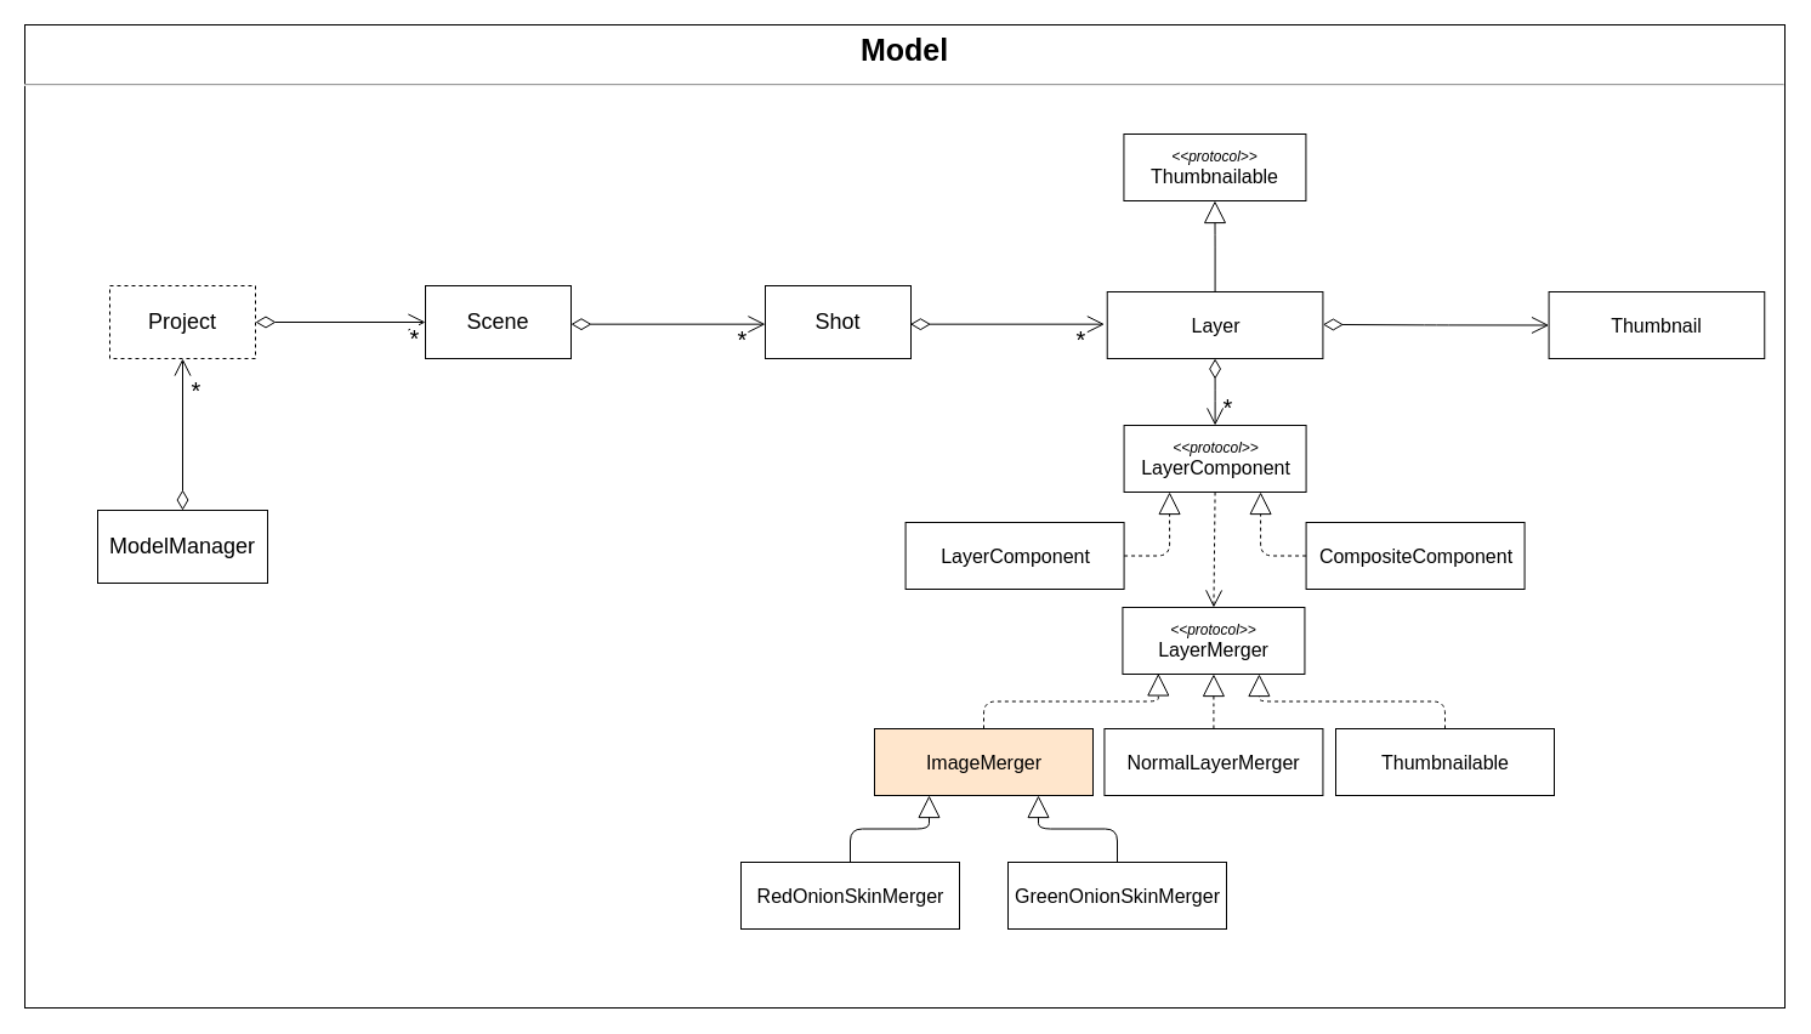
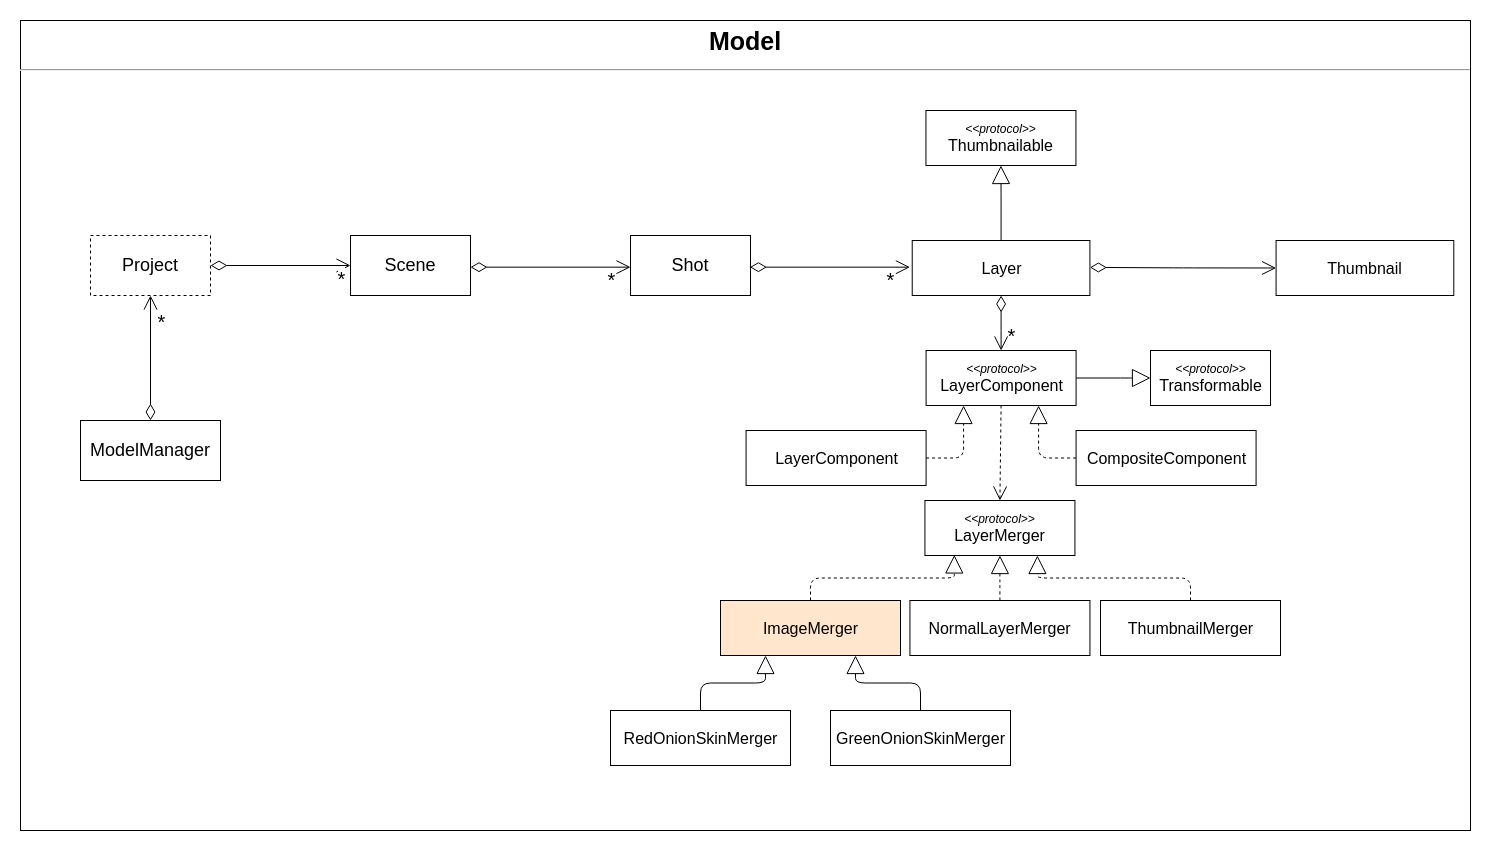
  <mxCell id="0" />
  <mxCell id="1" parent="0" />
  <mxCell id="2" value="&lt;p style=&quot;margin: 6px 0px 0px ; text-align: center ; font-size: 25px&quot;&gt;&lt;b&gt;&lt;font style=&quot;font-size: 25px&quot;&gt;Model&lt;/font&gt;&lt;/b&gt;&lt;/p&gt;&lt;hr style=&quot;font-size: 25px&quot;&gt;&lt;p style=&quot;margin: 0px 0px 0px 8px ; font-size: 25px&quot;&gt;&lt;br&gt;&lt;/p&gt;" style="align=left;overflow=fill;html=1;dropTarget=0;container=0;" parent="1" vertex="1"><mxGeometry x="20" y="20" width="1450" height="810" as="geometry" /></mxCell>
  <mxCell id="3" value="&lt;font style=&quot;font-size: 16px&quot;&gt;LayerComponent&lt;/font&gt;" style="html=1;" parent="1" vertex="1"><mxGeometry x="745.58" y="430" width="180" height="55" as="geometry" /></mxCell>
  <mxCell id="4" value="&lt;span style=&quot;font-size: 16px&quot;&gt;Layer&lt;/span&gt;" style="html=1;" parent="1" vertex="1"><mxGeometry x="911.734" y="240" width="177.692" height="55" as="geometry" /></mxCell>
  <mxCell id="5" value="&lt;font style=&quot;font-size: 16px&quot;&gt;CompositeComponent&lt;/font&gt;" style="html=1;" parent="1" vertex="1"><mxGeometry x="1075.58" y="430" width="180" height="55" as="geometry" /></mxCell>
  <mxCell id="6" value="" style="endArrow=open;html=1;endSize=12;startArrow=diamondThin;startSize=14;startFill=0;edgeStyle=orthogonalEdgeStyle;align=left;verticalAlign=bottom;exitX=0.5;exitY=1;exitDx=0;exitDy=0;" parent="1" source="4" target="10" edge="1"><mxGeometry x="471.484" y="-801" as="geometry"><mxPoint x="1101.484" y="336.5" as="sourcePoint" /><mxPoint x="1054.995" y="493.5" as="targetPoint" /><Array as="points"><mxPoint x="1001" y="320" /><mxPoint x="1001" y="320" /></Array><mxPoint as="offset" /></mxGeometry></mxCell>
  <mxCell id="7" value="*" style="edgeLabel;html=1;align=center;verticalAlign=middle;resizable=0;points=[];fontSize=15;" parent="6" vertex="1" connectable="0"><mxGeometry x="0.65" y="1" relative="1" as="geometry"><mxPoint x="13.67" y="25.8" as="offset" /></mxGeometry></mxCell>
  <mxCell id="8" value="&lt;font style=&quot;font-size: 20px&quot;&gt;*&lt;/font&gt;" style="edgeLabel;html=1;align=center;verticalAlign=middle;resizable=0;points=[];" parent="6" vertex="1" connectable="0"><mxGeometry relative="1" as="geometry"><mxPoint x="9.42" y="12" as="offset" /></mxGeometry></mxCell>
+ <mxCell id="9" value="&lt;font&gt;&lt;font style=&quot;font-size: 12px&quot;&gt;&lt;i&gt;&amp;lt;&amp;lt;protocol&amp;gt;&amp;gt;&lt;/i&gt;&lt;/font&gt;&lt;br&gt;&lt;span style=&quot;font-size: 16px&quot;&gt;Transformable&lt;/span&gt;&lt;br&gt;&lt;/font&gt;" style="html=1;" parent="1" vertex="1"><mxGeometry x="1150" y="350" width="120" height="55" as="geometry" /></mxCell>
  <mxCell id="10" value="&lt;font&gt;&lt;font style=&quot;font-size: 12px&quot;&gt;&lt;i&gt;&amp;lt;&amp;lt;protocol&amp;gt;&amp;gt;&lt;/i&gt;&lt;/font&gt;&lt;br&gt;&lt;span style=&quot;font-size: 16px&quot;&gt;LayerComponent&lt;/span&gt;&lt;br&gt;&lt;/font&gt;" style="html=1;" parent="1" vertex="1"><mxGeometry x="925.58" y="350" width="150" height="55" as="geometry" /></mxCell>
  <mxCell id="11" value="" style="endArrow=block;endSize=16;endFill=0;html=1;fontSize=15;exitX=0;exitY=0.5;exitDx=0;exitDy=0;entryX=0.75;entryY=1;entryDx=0;entryDy=0;edgeStyle=orthogonalEdgeStyle;dashed=1;" parent="1" source="5" target="10" edge="1"><mxGeometry width="160" relative="1" as="geometry"><mxPoint x="1064.09" y="510" as="sourcePoint" /><mxPoint x="839.999" y="755" as="targetPoint" /><Array as="points"><mxPoint x="1038" y="458" /></Array></mxGeometry></mxCell>
  <mxCell id="12" value="" style="endArrow=block;endSize=16;endFill=0;html=1;fontSize=15;exitX=1;exitY=0.5;exitDx=0;exitDy=0;entryX=0.25;entryY=1;entryDx=0;entryDy=0;edgeStyle=orthogonalEdgeStyle;dashed=1;" parent="1" source="3" target="10" edge="1"><mxGeometry width="160" relative="1" as="geometry"><mxPoint x="1020" y="467" as="sourcePoint" /><mxPoint x="958.65" y="430" as="targetPoint" /></mxGeometry></mxCell>
+ <mxCell id="13" value="" style="endArrow=block;endSize=16;endFill=0;html=1;fontSize=15;exitX=1;exitY=0.5;exitDx=0;exitDy=0;entryX=0;entryY=0.5;entryDx=0;entryDy=0;edgeStyle=orthogonalEdgeStyle;" parent="1" source="10" target="9" edge="1"><mxGeometry width="160" relative="1" as="geometry"><mxPoint x="1275" y="455" as="sourcePoint" /><mxPoint x="1050.909" y="700" as="targetPoint" /><Array as="points"><mxPoint x="1130" y="378" /><mxPoint x="1130" y="378" /></Array></mxGeometry></mxCell>
  <mxCell id="14" value="&lt;font&gt;&lt;font style=&quot;font-size: 12px&quot;&gt;&lt;i&gt;&amp;lt;&amp;lt;protocol&amp;gt;&amp;gt;&lt;/i&gt;&lt;/font&gt;&lt;br&gt;&lt;span style=&quot;font-size: 16px&quot;&gt;LayerMerger&lt;/span&gt;&lt;br&gt;&lt;/font&gt;" style="html=1;" parent="1" vertex="1"><mxGeometry x="924.43" y="500" width="150" height="55" as="geometry" /></mxCell>
  <mxCell id="15" value="" style="endArrow=open;endSize=12;dashed=1;html=1;exitX=0.5;exitY=1;exitDx=0;exitDy=0;entryX=0.5;entryY=0;entryDx=0;entryDy=0;" parent="1" source="10" target="14" edge="1"><mxGeometry width="160" relative="1" as="geometry"><mxPoint x="910" y="480" as="sourcePoint" /><mxPoint x="1070" y="480" as="targetPoint" /></mxGeometry></mxCell>
  <mxCell id="16" value="&lt;font style=&quot;font-size: 16px&quot;&gt;NormalLayerMerger&lt;/font&gt;" style="html=1;" parent="1" vertex="1"><mxGeometry x="909.43" y="600" width="180" height="55" as="geometry" /></mxCell>
  <mxCell id="17" value="" style="endArrow=block;endSize=16;endFill=0;html=1;fontSize=15;exitX=0.5;exitY=0;exitDx=0;exitDy=0;entryX=0.5;entryY=1;entryDx=0;entryDy=0;edgeStyle=orthogonalEdgeStyle;dashed=1;" parent="1" source="16" target="14" edge="1"><mxGeometry width="160" relative="1" as="geometry"><mxPoint x="1085.58" y="467.5" as="sourcePoint" /><mxPoint x="1048.08" y="415" as="targetPoint" /><Array as="points"><mxPoint x="999" y="600" /><mxPoint x="999" y="585" /><mxPoint x="999" y="585" /></Array></mxGeometry></mxCell>
  <mxCell id="18" value="&lt;span style=&quot;font-size: 18px&quot;&gt;Project&lt;/span&gt;" style="rounded=0;whiteSpace=wrap;html=1;dashed=1;" parent="1" vertex="1"><mxGeometry x="90" y="235" width="120" height="60" as="geometry" /></mxCell>
  <mxCell id="19" value="&lt;span style=&quot;font-size: 18px&quot;&gt;Scene&lt;/span&gt;" style="rounded=0;whiteSpace=wrap;html=1;" parent="1" vertex="1"><mxGeometry x="350" y="235" width="120" height="60" as="geometry" /></mxCell>
  <mxCell id="20" value="&lt;span style=&quot;font-size: 18px&quot;&gt;Shot&lt;/span&gt;" style="rounded=0;whiteSpace=wrap;html=1;" parent="1" vertex="1"><mxGeometry y="235" width="120" height="60" as="geometry" x="630" /></mxCell>
  <mxCell id="21" value="" style="endArrow=open;html=1;endSize=12;startArrow=diamondThin;startSize=14;startFill=0;edgeStyle=orthogonalEdgeStyle;align=left;verticalAlign=bottom;exitX=1;exitY=0.5;exitDx=0;exitDy=0;entryX=0;entryY=0.5;entryDx=0;entryDy=0;" parent="1" source="18" target="19" edge="1"><mxGeometry x="-159.096" y="-681" as="geometry"><mxPoint x="370" y="415" as="sourcePoint" /><mxPoint x="370.59" y="600" as="targetPoint" /><Array as="points" /><mxPoint as="offset" /></mxGeometry></mxCell>
  <mxCell id="22" value="&lt;font style=&quot;font-size: 20px&quot;&gt;*&lt;/font&gt;" style="edgeLabel;html=1;align=center;verticalAlign=middle;resizable=0;points=[];" parent="21" vertex="1" connectable="0"><mxGeometry relative="1" as="geometry"><mxPoint x="60" y="12" as="offset" /></mxGeometry></mxCell>
  <mxCell id="23" value="" style="endArrow=open;html=1;endSize=12;startArrow=diamondThin;startSize=14;startFill=0;edgeStyle=orthogonalEdgeStyle;align=left;verticalAlign=bottom;exitX=1;exitY=0.5;exitDx=0;exitDy=0;entryX=0;entryY=0.5;entryDx=0;entryDy=0;" parent="1" edge="1"><mxGeometry x="90.904" y="-684.33" as="geometry"><mxPoint x="470" y="266.67" as="sourcePoint" /><mxPoint y="266.67" as="targetPoint" x="630" /><Array as="points" /><mxPoint as="offset" /></mxGeometry></mxCell>
  <mxCell id="24" value="&lt;font style=&quot;font-size: 20px&quot;&gt;*&lt;/font&gt;" style="edgeLabel;html=1;align=center;verticalAlign=middle;resizable=0;points=[];" parent="23" vertex="1" connectable="0"><mxGeometry relative="1" as="geometry"><mxPoint x="60" y="12" as="offset" /></mxGeometry></mxCell>
  <mxCell id="25" value="" style="endArrow=open;html=1;endSize=12;startArrow=diamondThin;startSize=14;startFill=0;edgeStyle=orthogonalEdgeStyle;align=left;verticalAlign=bottom;exitX=1;exitY=0.5;exitDx=0;exitDy=0;entryX=0;entryY=0.5;entryDx=0;entryDy=0;" parent="1" edge="1"><mxGeometry x="370.334" y="-684.33" as="geometry"><mxPoint x="749.43" y="266.67" as="sourcePoint" /><mxPoint x="909.43" y="266.67" as="targetPoint" /><Array as="points" /><mxPoint as="offset" /></mxGeometry></mxCell>
  <mxCell id="26" value="&lt;font style=&quot;font-size: 20px&quot;&gt;*&lt;/font&gt;" style="edgeLabel;html=1;align=center;verticalAlign=middle;resizable=0;points=[];" parent="25" vertex="1" connectable="0"><mxGeometry relative="1" as="geometry"><mxPoint x="60" y="12" as="offset" /></mxGeometry></mxCell>
  <mxCell id="27" value="&lt;span style=&quot;font-size: 18px&quot;&gt;ModelManager&lt;/span&gt;" style="rounded=0;whiteSpace=wrap;html=1;" parent="1" vertex="1"><mxGeometry x="80" y="420" width="140" height="60" as="geometry" /></mxCell>
  <mxCell id="28" value="" style="endArrow=open;html=1;endSize=12;startArrow=diamondThin;startSize=14;startFill=0;edgeStyle=orthogonalEdgeStyle;align=left;verticalAlign=bottom;exitX=0.5;exitY=0;exitDx=0;exitDy=0;entryX=0.5;entryY=1;entryDx=0;entryDy=0;" parent="1" source="27" target="18" edge="1"><mxGeometry x="-209.096" y="-561" as="geometry"><mxPoint x="170" y="390" as="sourcePoint" /><mxPoint x="330" y="390" as="targetPoint" /><Array as="points" /><mxPoint as="offset" /></mxGeometry></mxCell>
  <mxCell id="29" value="&lt;font style=&quot;font-size: 20px&quot;&gt;*&lt;/font&gt;" style="edgeLabel;html=1;align=center;verticalAlign=middle;resizable=0;points=[];" parent="28" vertex="1" connectable="0"><mxGeometry relative="1" as="geometry"><mxPoint x="10" y="-36.67" as="offset" /></mxGeometry></mxCell>
  <mxCell id="30" value="&lt;font style=&quot;font-size: 16px&quot;&gt;ImageMerger&lt;/font&gt;" style="html=1;fillColor=#ffe6cc;" parent="1" vertex="1"><mxGeometry x="720" y="600" width="180" height="55" as="geometry" /></mxCell>
  <mxCell id="31" value="" style="endArrow=block;endSize=16;endFill=0;html=1;fontSize=15;entryX=0.196;entryY=0.99;entryDx=0;entryDy=0;edgeStyle=orthogonalEdgeStyle;dashed=1;entryPerimeter=0;exitX=0.5;exitY=0;exitDx=0;exitDy=0;" parent="1" source="30" target="14" edge="1"><mxGeometry width="160" relative="1" as="geometry"><mxPoint x="816.83" y="582.5" as="sourcePoint" /><mxPoint x="854.33" y="530" as="targetPoint" /></mxGeometry></mxCell>
- <mxCell id="32" value="&lt;font style=&quot;font-size: 16px&quot;&gt;Thumbnailable&lt;/font&gt;" style="html=1;" parent="1" vertex="1"><mxGeometry x="1100" y="600" width="180" height="55" as="geometry" /></mxCell>
+ <mxCell id="32" value="&lt;font style=&quot;font-size: 16px&quot;&gt;ThumbnailMerger&lt;/font&gt;" style="html=1;" parent="1" vertex="1"><mxGeometry x="1100" y="600" width="180" height="55" as="geometry" /></mxCell>
  <mxCell id="33" value="" style="endArrow=block;endSize=16;endFill=0;html=1;fontSize=15;entryX=0.75;entryY=1;entryDx=0;entryDy=0;edgeStyle=orthogonalEdgeStyle;dashed=1;exitX=0.5;exitY=0;exitDx=0;exitDy=0;" parent="1" source="32" target="14" edge="1"><mxGeometry width="160" relative="1" as="geometry"><mxPoint x="1111.75" y="565.55" as="sourcePoint" /><mxPoint x="1255.58" y="520" as="targetPoint" /></mxGeometry></mxCell>
  <mxCell id="34" value="&lt;font style=&quot;font-size: 16px&quot;&gt;RedOnionSkinMerger&lt;/font&gt;" style="html=1;" parent="1" vertex="1"><mxGeometry x="610" y="710" width="180" height="55" as="geometry" /></mxCell>
  <mxCell id="35" value="&lt;font style=&quot;font-size: 16px&quot;&gt;GreenOnionSkinMerger&lt;/font&gt;" style="html=1;" parent="1" vertex="1"><mxGeometry x="830" y="710" width="180" height="55" as="geometry" /></mxCell>
  <mxCell id="36" value="" style="endArrow=block;endSize=16;endFill=0;html=1;fontSize=15;entryX=0.25;entryY=1;entryDx=0;entryDy=0;edgeStyle=orthogonalEdgeStyle;exitX=0.5;exitY=0;exitDx=0;exitDy=0;" parent="1" source="34" target="30" edge="1"><mxGeometry width="160" relative="1" as="geometry"><mxPoint x="520" y="615.55" as="sourcePoint" /><mxPoint x="663.83" y="570" as="targetPoint" /></mxGeometry></mxCell>
  <mxCell id="37" value="" style="endArrow=block;endSize=16;endFill=0;html=1;fontSize=15;entryX=0.75;entryY=1;entryDx=0;entryDy=0;edgeStyle=orthogonalEdgeStyle;exitX=0.5;exitY=0;exitDx=0;exitDy=0;" parent="1" source="35" target="30" edge="1"><mxGeometry width="160" relative="1" as="geometry"><mxPoint x="845" y="685" as="sourcePoint" /><mxPoint x="900" y="650" as="targetPoint" /></mxGeometry></mxCell>
  <mxCell id="38" value="&lt;span style=&quot;font-size: 16px&quot;&gt;Thumbnail&lt;/span&gt;" style="html=1;" parent="1" vertex="1"><mxGeometry x="1275.584" y="240" width="177.692" height="55" as="geometry" /></mxCell>
  <mxCell id="39" value="" style="endArrow=open;html=1;endSize=12;startArrow=diamondThin;startSize=14;startFill=0;edgeStyle=orthogonalEdgeStyle;align=left;verticalAlign=bottom;exitX=1;exitY=0.5;exitDx=0;exitDy=0;entryX=0;entryY=0.5;entryDx=0;entryDy=0;" parent="1" target="38" edge="1"><mxGeometry x="710.334" y="-684.09" as="geometry"><mxPoint x="1089.43" y="266.91" as="sourcePoint" /><mxPoint x="1240" y="267" as="targetPoint" /><Array as="points" /><mxPoint as="offset" /></mxGeometry></mxCell>
  <mxCell id="40" value="" style="endArrow=block;endSize=16;endFill=0;html=1;fontSize=15;exitX=0.5;exitY=0;exitDx=0;exitDy=0;edgeStyle=orthogonalEdgeStyle;entryX=0.5;entryY=1;entryDx=0;entryDy=0;" parent="1" source="4" target="41" edge="1"><mxGeometry width="160" relative="1" as="geometry"><mxPoint x="1085.58" y="387.5" as="sourcePoint" /><mxPoint x="1000.58" y="165" as="targetPoint" /><Array as="points" /></mxGeometry></mxCell>
  <mxCell id="41" value="&lt;font&gt;&lt;font style=&quot;font-size: 12px&quot;&gt;&lt;i&gt;&amp;lt;&amp;lt;protocol&amp;gt;&amp;gt;&lt;/i&gt;&lt;/font&gt;&lt;br&gt;&lt;span style=&quot;font-size: 16px&quot;&gt;Thumbnailable&lt;/span&gt;&lt;br&gt;&lt;/font&gt;" style="html=1;" parent="1" vertex="1"><mxGeometry x="925.43" y="110" width="150" height="55" as="geometry" /></mxCell>
